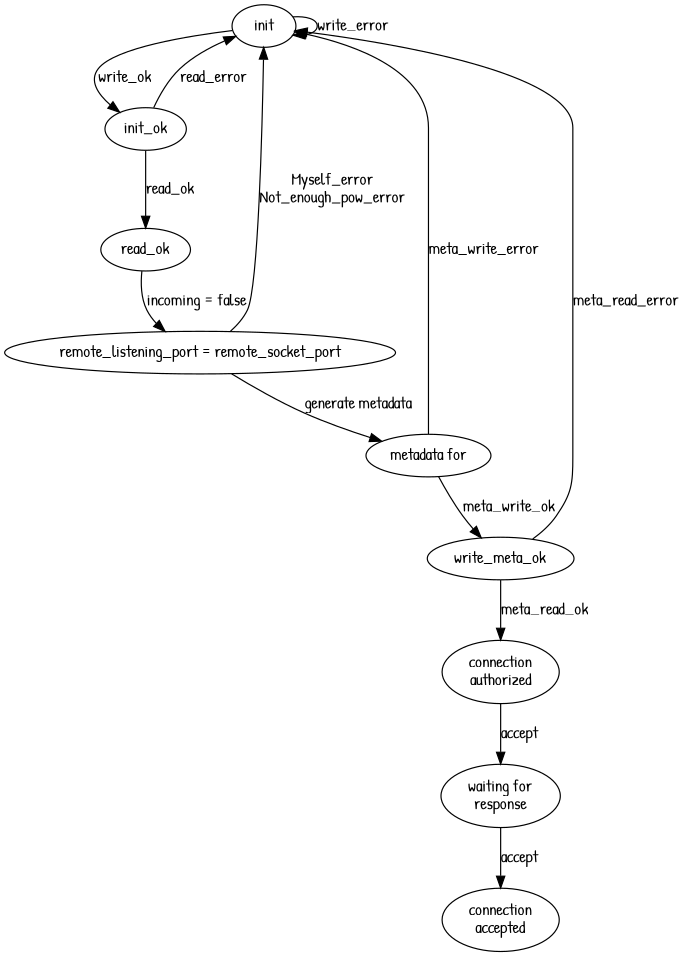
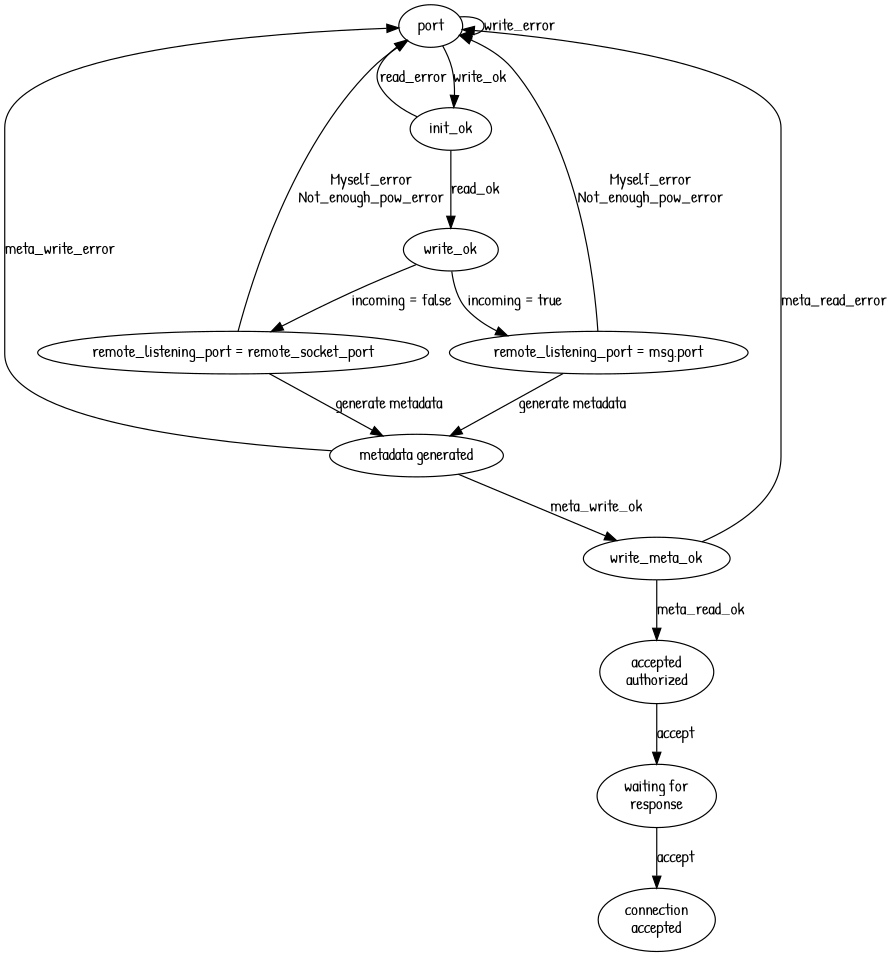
  digraph {
    fontname="Patrick Hand"
    node [fontname="Patrick Hand"]
    edge [fontname="Patrick Hand"]
-   init
+   init [label=port]
    n2 [label=init_ok]
-   n3 [label=read_ok]
+   n3 [label=write_ok]
    n4 [label="remote_listening_port = remote_socket_port"]
-   n6 [label="metadata for"]
+   n5 [label="remote_listening_port = msg.port"]
+   n6 [label="metadata generated"]
    write_meta_ok
-   n8 [label="connection\nauthorized"]
+   n8 [label="accepted\nauthorized"]
    n9 [label="waiting for\nresponse"]
    n10 [label="connection\naccepted"]
    init -> init [label=write_error]
    init -> n2 [label=write_ok]
    n2 -> init [label=read_error]
    n2 -> n3 [label=read_ok]
    n3 -> n4 [label="incoming = false"]
+   n3 -> n5 [label="incoming = true"]
    n4 -> init [label="Myself_error\nNot_enough_pow_error"]
    n4 -> n6 [label="generate metadata"]
+   n5 -> init [label="Myself_error\nNot_enough_pow_error"]
+   n5 -> n6 [label="generate metadata"]
    n6 -> init [label=meta_write_error]
    n6 -> write_meta_ok [label=meta_write_ok]
    write_meta_ok -> init [label=meta_read_error]
    write_meta_ok -> n8 [label=meta_read_ok]
    n8 -> n9 [label=accept]
    n9 -> n10 [label=accept]
  }
